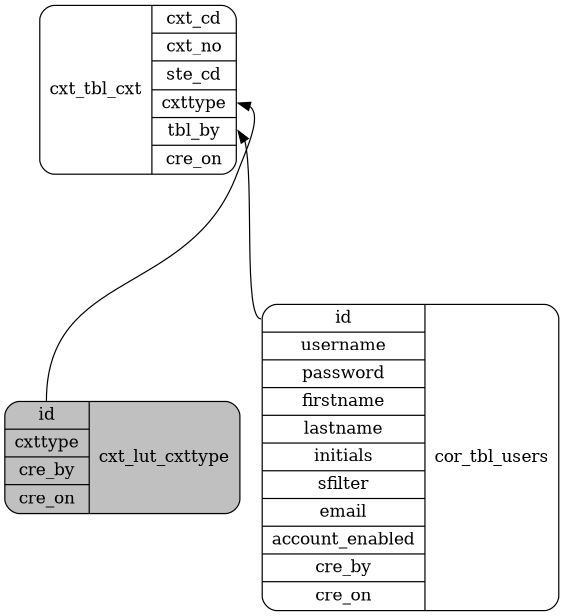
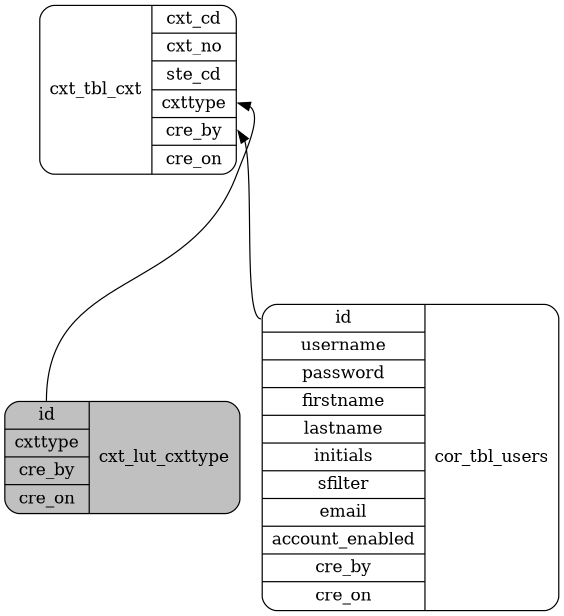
  digraph {
    rankdir=BT
    ranksep=1.5
    node [shape=record style=rounded]
    n1 [fillcolor=grey label="{ <n01> id | <n02> cxttype | <n03> cre_by | <n04> cre_on} | <f0> cxt_lut_cxttype" style="filled,rounded"]
-   n2 [label="<f0> cxt_tbl_cxt | { <n11> cxt_cd | <n12> cxt_no | <n13> ste_cd | <n14> cxttype | <n15> tbl_by | <n16> cre_on} "]
+   n2 [label="<f0> cxt_tbl_cxt | { <n11> cxt_cd | <n12> cxt_no | <n13> ste_cd | <n14> cxttype | <n15> cre_by | <n16> cre_on} "]
    n3 [label="{ <n21> id | <n22> username | <n23> password | <n24> firstname | <n25> lastname | <n26> initials | <n27> sfilter | <n28> email | <n29> account_enabled | <n210> cre_by | <n211> cre_on } | <f0> cor_tbl_users"]
    n1 -> n2 [headport=n14 tailport=n01]
    n3 -> n2 [headport=n15 tailport=n21]
  }
